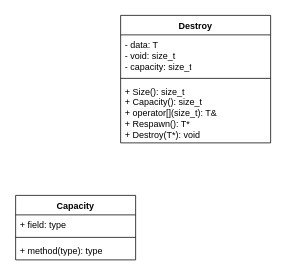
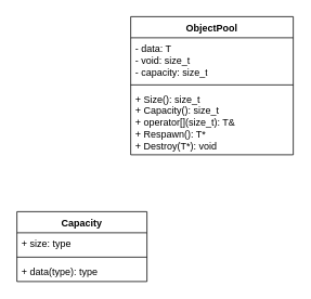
  <mxCell id="0" />
  <mxCell id="1" parent="0" />
- <mxCell id="2" value="Destroy" style="swimlane;fontStyle=1;align=center;verticalAlign=top;childLayout=stackLayout;horizontal=1;startSize=26;horizontalStack=0;resizeParent=1;resizeParentMax=0;resizeLast=0;collapsible=1;marginBottom=0;whiteSpace=wrap;html=1;" parent="1" vertex="1"><mxGeometry x="160" y="20" width="200" height="170" as="geometry" /></mxCell>
+ <mxCell id="2" value="ObjectPool" style="swimlane;fontStyle=1;align=center;verticalAlign=top;childLayout=stackLayout;horizontal=1;startSize=26;horizontalStack=0;resizeParent=1;resizeParentMax=0;resizeLast=0;collapsible=1;marginBottom=0;whiteSpace=wrap;html=1;" parent="1" vertex="1"><mxGeometry x="160" y="20" width="200" height="170" as="geometry" /></mxCell>
  <mxCell id="3" value="- data: T&lt;div&gt;- void: size_t&lt;/div&gt;&lt;div&gt;- capacity: size_t&lt;/div&gt;" style="text;strokeColor=none;fillColor=none;align=left;verticalAlign=top;spacingLeft=4;spacingRight=4;overflow=hidden;rotatable=0;points=[[0,0.5],[1,0.5]];portConstraint=eastwest;whiteSpace=wrap;html=1;" parent="2" vertex="1"><mxGeometry y="26" width="200" height="54" as="geometry" /></mxCell>
  <mxCell id="4" value="" style="line;strokeWidth=1;fillColor=none;align=left;verticalAlign=middle;spacingTop=-1;spacingLeft=3;spacingRight=3;rotatable=0;labelPosition=right;points=[];portConstraint=eastwest;strokeColor=inherit;" parent="2" vertex="1"><mxGeometry y="80" width="200" height="8" as="geometry" /></mxCell>
  <mxCell id="5" value="+ Size(): size_t&lt;br&gt;+ Capacity(): size_t&lt;div&gt;+ operator[](size_t): T&amp;amp;&lt;br&gt;+ Respawn(): T*&amp;nbsp;&lt;br&gt;+ Destroy(T*): void&lt;/div&gt;" style="text;strokeColor=none;fillColor=none;align=left;verticalAlign=top;spacingLeft=4;spacingRight=4;overflow=hidden;rotatable=0;points=[[0,0.5],[1,0.5]];portConstraint=eastwest;whiteSpace=wrap;html=1;" parent="2" vertex="1"><mxGeometry y="88" width="200" height="82" as="geometry" /></mxCell>
  <mxCell id="6" value="Capacity" style="swimlane;fontStyle=1;align=center;verticalAlign=top;childLayout=stackLayout;horizontal=1;startSize=26;horizontalStack=0;resizeParent=1;resizeParentMax=0;resizeLast=0;collapsible=1;marginBottom=0;whiteSpace=wrap;html=1;" vertex="1" parent="1"><mxGeometry x="20" y="260" width="160" height="86" as="geometry" /></mxCell>
- <mxCell id="7" value="+ field: type" style="text;strokeColor=none;fillColor=none;align=left;verticalAlign=top;spacingLeft=4;spacingRight=4;overflow=hidden;rotatable=0;points=[[0,0.5],[1,0.5]];portConstraint=eastwest;whiteSpace=wrap;html=1;" vertex="1" parent="6"><mxGeometry y="26" width="160" height="26" as="geometry" /></mxCell>
+ <mxCell id="7" value="+ size: type" style="text;strokeColor=none;fillColor=none;align=left;verticalAlign=top;spacingLeft=4;spacingRight=4;overflow=hidden;rotatable=0;points=[[0,0.5],[1,0.5]];portConstraint=eastwest;whiteSpace=wrap;html=1;" vertex="1" parent="6"><mxGeometry y="26" width="160" height="26" as="geometry" /></mxCell>
  <mxCell id="8" value="" style="line;strokeWidth=1;fillColor=none;align=left;verticalAlign=middle;spacingTop=-1;spacingLeft=3;spacingRight=3;rotatable=0;labelPosition=right;points=[];portConstraint=eastwest;strokeColor=inherit;" vertex="1" parent="6"><mxGeometry y="52" width="160" height="8" as="geometry" /></mxCell>
- <mxCell id="9" value="+ method(type): type" style="text;strokeColor=none;fillColor=none;align=left;verticalAlign=top;spacingLeft=4;spacingRight=4;overflow=hidden;rotatable=0;points=[[0,0.5],[1,0.5]];portConstraint=eastwest;whiteSpace=wrap;html=1;" vertex="1" parent="6"><mxGeometry y="60" width="160" height="26" as="geometry" /></mxCell>
+ <mxCell id="9" value="+ data(type): type" style="text;strokeColor=none;fillColor=none;align=left;verticalAlign=top;spacingLeft=4;spacingRight=4;overflow=hidden;rotatable=0;points=[[0,0.5],[1,0.5]];portConstraint=eastwest;whiteSpace=wrap;html=1;" vertex="1" parent="6"><mxGeometry y="60" width="160" height="26" as="geometry" /></mxCell>
